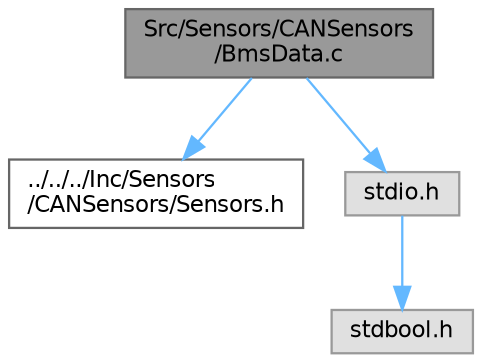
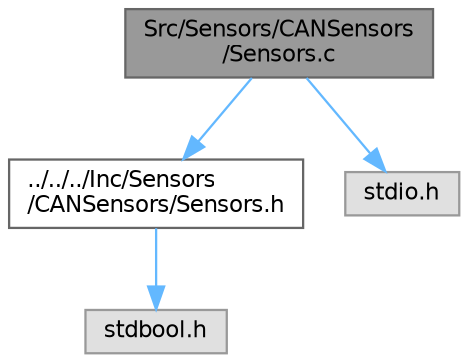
  digraph {
    node [color=grey60 fillcolor="#E0E0E0" fontname=Helvetica fontsize=10 shape=box style=filled]
    edge [color=steelblue1 fontname=Helvetica fontsize=10 labelfontname=Helvetica labelfontsize=10 style=solid]
-   n1 [color=gray40 fillcolor=grey60 fontcolor=black height=0.2 label="Src/Sensors/CANSensors\l/BmsData.c" width=0.4]
+   n1 [color=gray40 fillcolor=grey60 fontcolor=black height=0.2 label="Src/Sensors/CANSensors\l/Sensors.c" width=0.4]
    n2 [color=grey40 fillcolor=white height=0.2 label="../../../Inc/Sensors\l/CANSensors/Sensors.h" width=0.4]
    n3 [height=0.2 label="stdio.h" width=0.4]
    n4 [height=0.2 label="stdbool.h" width=0.4]
    n1 -> n2
    n1 -> n3
-   n3 -> n4
+   n2 -> n4
  }
